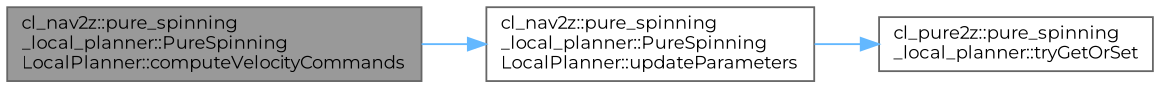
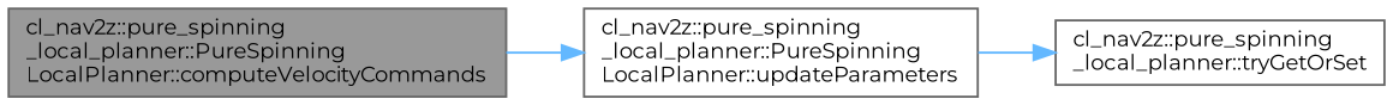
  digraph {
    rankdir=LR
    fontname=Montserrat
    node [color=grey40 fillcolor=white fontname=Montserrat fontsize=10 shape=box style=filled]
    edge [color=steelblue1 fontname=Montserrat fontsize=10 labelfontname=Helvetica labelfontsize=10 style=solid]
    n1 [color=gray40 fillcolor=grey60 fontcolor=black height=0.2 label="cl_nav2z::pure_spinning\l_local_planner::PureSpinning\lLocalPlanner::computeVelocityCommands" width=0.4]
    n2 [height=0.2 label="cl_nav2z::pure_spinning\l_local_planner::PureSpinning\lLocalPlanner::updateParameters" width=0.4]
-   n3 [height=0.2 label="cl_pure2z::pure_spinning\l_local_planner::tryGetOrSet" width=0.4]
+   n3 [height=0.2 label="cl_nav2z::pure_spinning\l_local_planner::tryGetOrSet" width=0.4]
    n1 -> n2
    n2 -> n3
  }
